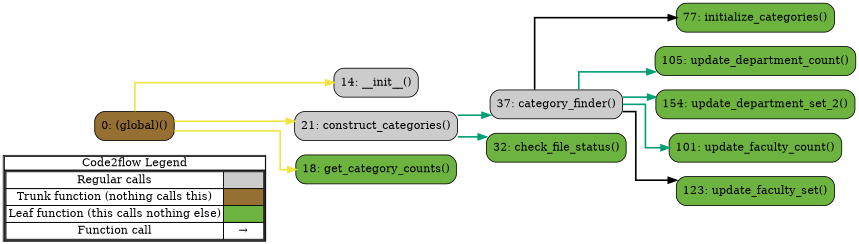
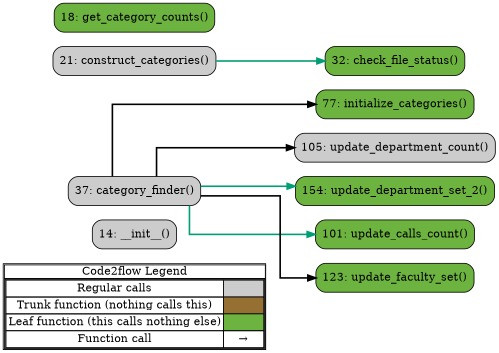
  digraph {
    concentrate=true
    rankdir=LR
    splines=ortho
    node [shape=rect fillcolor="#6db33f" style="rounded,filled"]
    edge [color="#009E73" penwidth=2]
    n1 [label=<         <table cellspacing="0" cellpadding="0" border="1"><tr><td>Code2flow Legend</td></tr><tr><td>         <table cellspacing="0">         <tr><td>Regular calls</td><td width="50px" bgcolor='#cccccc'></td></tr>         <tr><td>Trunk function (nothing calls this)</td><td bgcolor='#966F33'></td></tr>         <tr><td>Leaf function (this calls nothing else)</td><td bgcolor='#6db33f'></td></tr>         <tr><td>Function call</td><td><font color='black'>&#8594;</font></td></tr>         </table></td></tr></table>         > margin=0 shape=none fillcolor="" style=""]
    n2 [fillcolor="#cccccc" label="14: __init__()"]
    n3 [fillcolor="#cccccc" label="37: category_finder()"]
    n4 [label="32: check_file_status()"]
    n5 [fillcolor="#cccccc" label="21: construct_categories()"]
    n6 [label="18: get_category_counts()"]
    n7 [label="77: initialize_categories()"]
-   n8 [label="105: update_department_count()"]
+   n8 [fillcolor="#cccccc" label="105: update_department_count()"]
    n9 [label="154: update_department_set_2()"]
-   n10 [label="101: update_faculty_count()"]
+   n10 [label="101: update_calls_count()"]
    n11 [label="123: update_faculty_set()"]
-   n12 [fillcolor="#966F33" label="0: (global)()"]
    subgraph sub_1 {
      label=legend
      rank=min
      n1
    }
    subgraph sub_2 {
      label="File: wos_classification"
      style=dotted
-     n12
      subgraph sub_3 {
        label="Class: WosClassification"
        style=dotted
        n2
        n3
        n4
        n5
        n6
        n7
        n8
        n9
        n10
        n11
      }
    }
    n3 -> n7 [color="#000000"]
-   n3 -> n8
+   n3 -> n8 [color="#000000"]
    n3 -> n9
    n3 -> n10
    n3 -> n11 [color="#000000"]
-   n5 -> n3
    n5 -> n4
-   n12 -> n2 [color="#F0E442"]
-   n12 -> n5 [color="#F0E442"]
-   n12 -> n6 [color="#F0E442"]
  }
